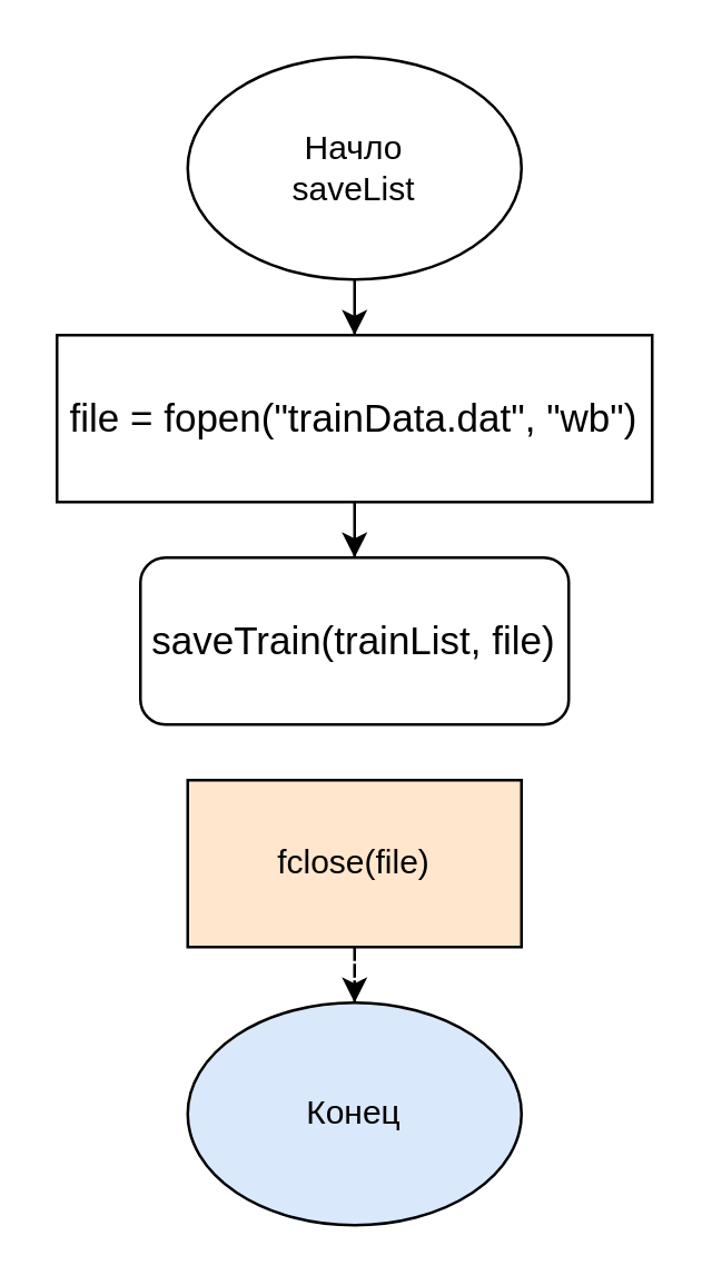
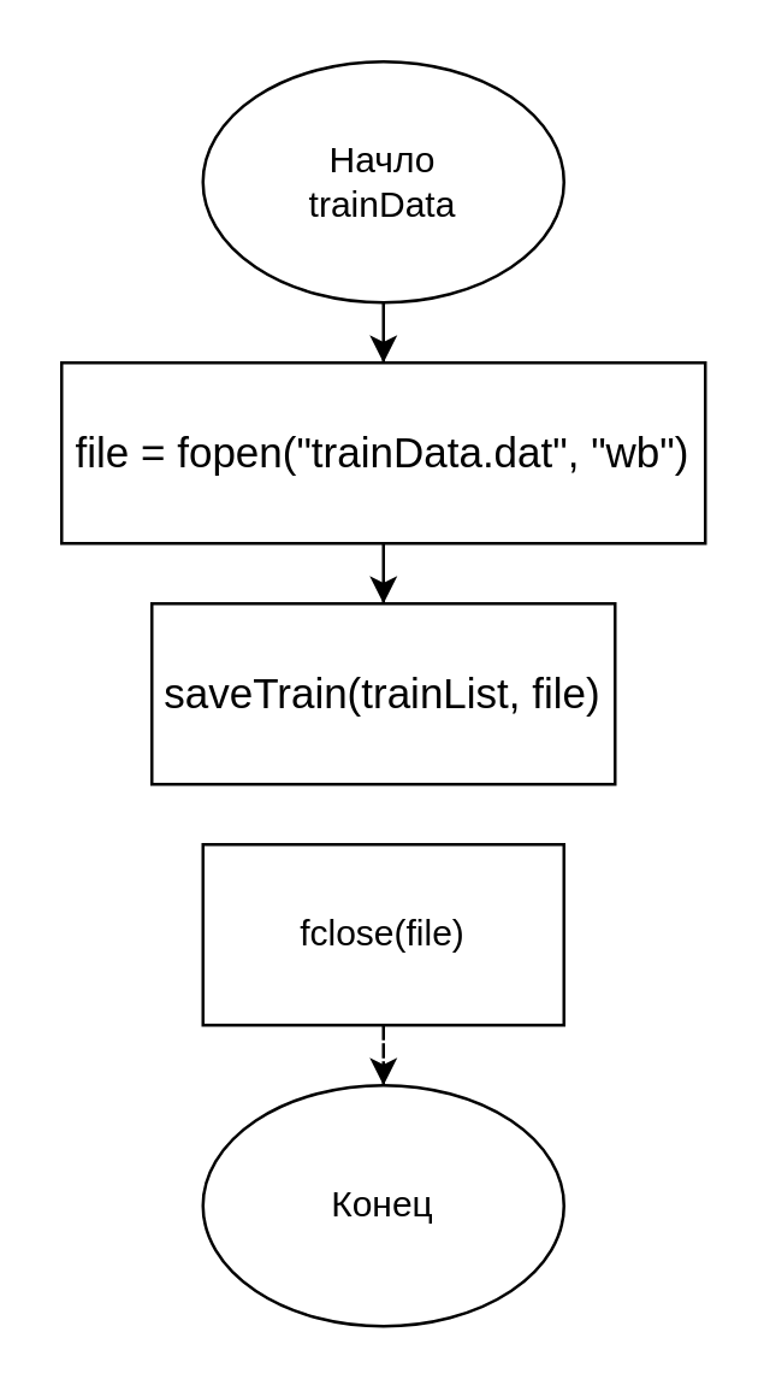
  <mxCell id="0" />
  <mxCell id="1" parent="0" />
  <mxCell id="2" style="edgeStyle=orthogonalEdgeStyle;rounded=0;orthogonalLoop=1;jettySize=auto;html=1;entryX=0.5;entryY=0;entryDx=0;entryDy=0;" edge="1" parent="1" source="3" target="5"><mxGeometry relative="1" as="geometry" /></mxCell>
- <mxCell id="3" value="Начло&lt;br&gt;saveList" style="ellipse;whiteSpace=wrap;html=1;" vertex="1" parent="1"><mxGeometry x="67" y="20" width="120" height="80" as="geometry" /></mxCell>
+ <mxCell id="3" value="Начло&lt;br&gt;trainData" style="ellipse;whiteSpace=wrap;html=1;" vertex="1" parent="1"><mxGeometry x="67" y="20" width="120" height="80" as="geometry" /></mxCell>
  <mxCell id="4" style="edgeStyle=orthogonalEdgeStyle;rounded=0;orthogonalLoop=1;jettySize=auto;html=1;" edge="1" parent="1" source="5" target="6"><mxGeometry relative="1" as="geometry" /></mxCell>
  <mxCell id="5" value="&lt;div style=&quot;font-size: 14px; line-height: 19px;&quot;&gt;&lt;span style=&quot;background-color: rgb(255, 255, 255);&quot;&gt;file = fopen(&quot;trainData.dat&quot;, &quot;wb&quot;)&lt;/span&gt;&lt;/div&gt;" style="rounded=0;whiteSpace=wrap;html=1;" vertex="1" parent="1"><mxGeometry x="20" y="120" width="214" height="60" as="geometry" /></mxCell>
- <mxCell id="6" value="&lt;div style=&quot;font-size: 14px; line-height: 19px;&quot;&gt;&lt;span style=&quot;background-color: rgb(255, 255, 255);&quot;&gt;saveTrain(trainList, file)&lt;/span&gt;&lt;/div&gt;" style="whiteSpace=wrap;html=1;rounded=1;" vertex="1" parent="1"><mxGeometry x="50" y="200" width="154" height="60" as="geometry" /></mxCell>
+ <mxCell id="6" value="&lt;div style=&quot;font-size: 14px; line-height: 19px;&quot;&gt;&lt;span style=&quot;background-color: rgb(255, 255, 255);&quot;&gt;saveTrain(trainList, file)&lt;/span&gt;&lt;/div&gt;" style="rounded=0;whiteSpace=wrap;html=1;" vertex="1" parent="1"><mxGeometry x="50" y="200" width="154" height="60" as="geometry" /></mxCell>
  <mxCell id="7" style="edgeStyle=orthogonalEdgeStyle;rounded=0;orthogonalLoop=1;jettySize=auto;html=1;entryX=0.5;entryY=0;entryDx=0;entryDy=0;dashed=1;" edge="1" parent="1" source="8" target="9"><mxGeometry relative="1" as="geometry" /></mxCell>
- <mxCell id="8" value="fclose(file)" style="rounded=0;whiteSpace=wrap;html=1;fillColor=#ffe6cc;" vertex="1" parent="1"><mxGeometry x="67" y="280" width="120" height="60" as="geometry" /></mxCell>
- <mxCell id="9" value="Конец" style="ellipse;whiteSpace=wrap;html=1;fillColor=#dae8fc;" vertex="1" parent="1"><mxGeometry x="67" y="360" width="120" height="80" as="geometry" /></mxCell>
+ <mxCell id="8" value="fclose(file)" style="rounded=0;whiteSpace=wrap;html=1;" vertex="1" parent="1"><mxGeometry x="67" y="280" width="120" height="60" as="geometry" /></mxCell>
+ <mxCell id="9" value="Конец" style="ellipse;whiteSpace=wrap;html=1;" vertex="1" parent="1"><mxGeometry x="67" y="360" width="120" height="80" as="geometry" /></mxCell>
